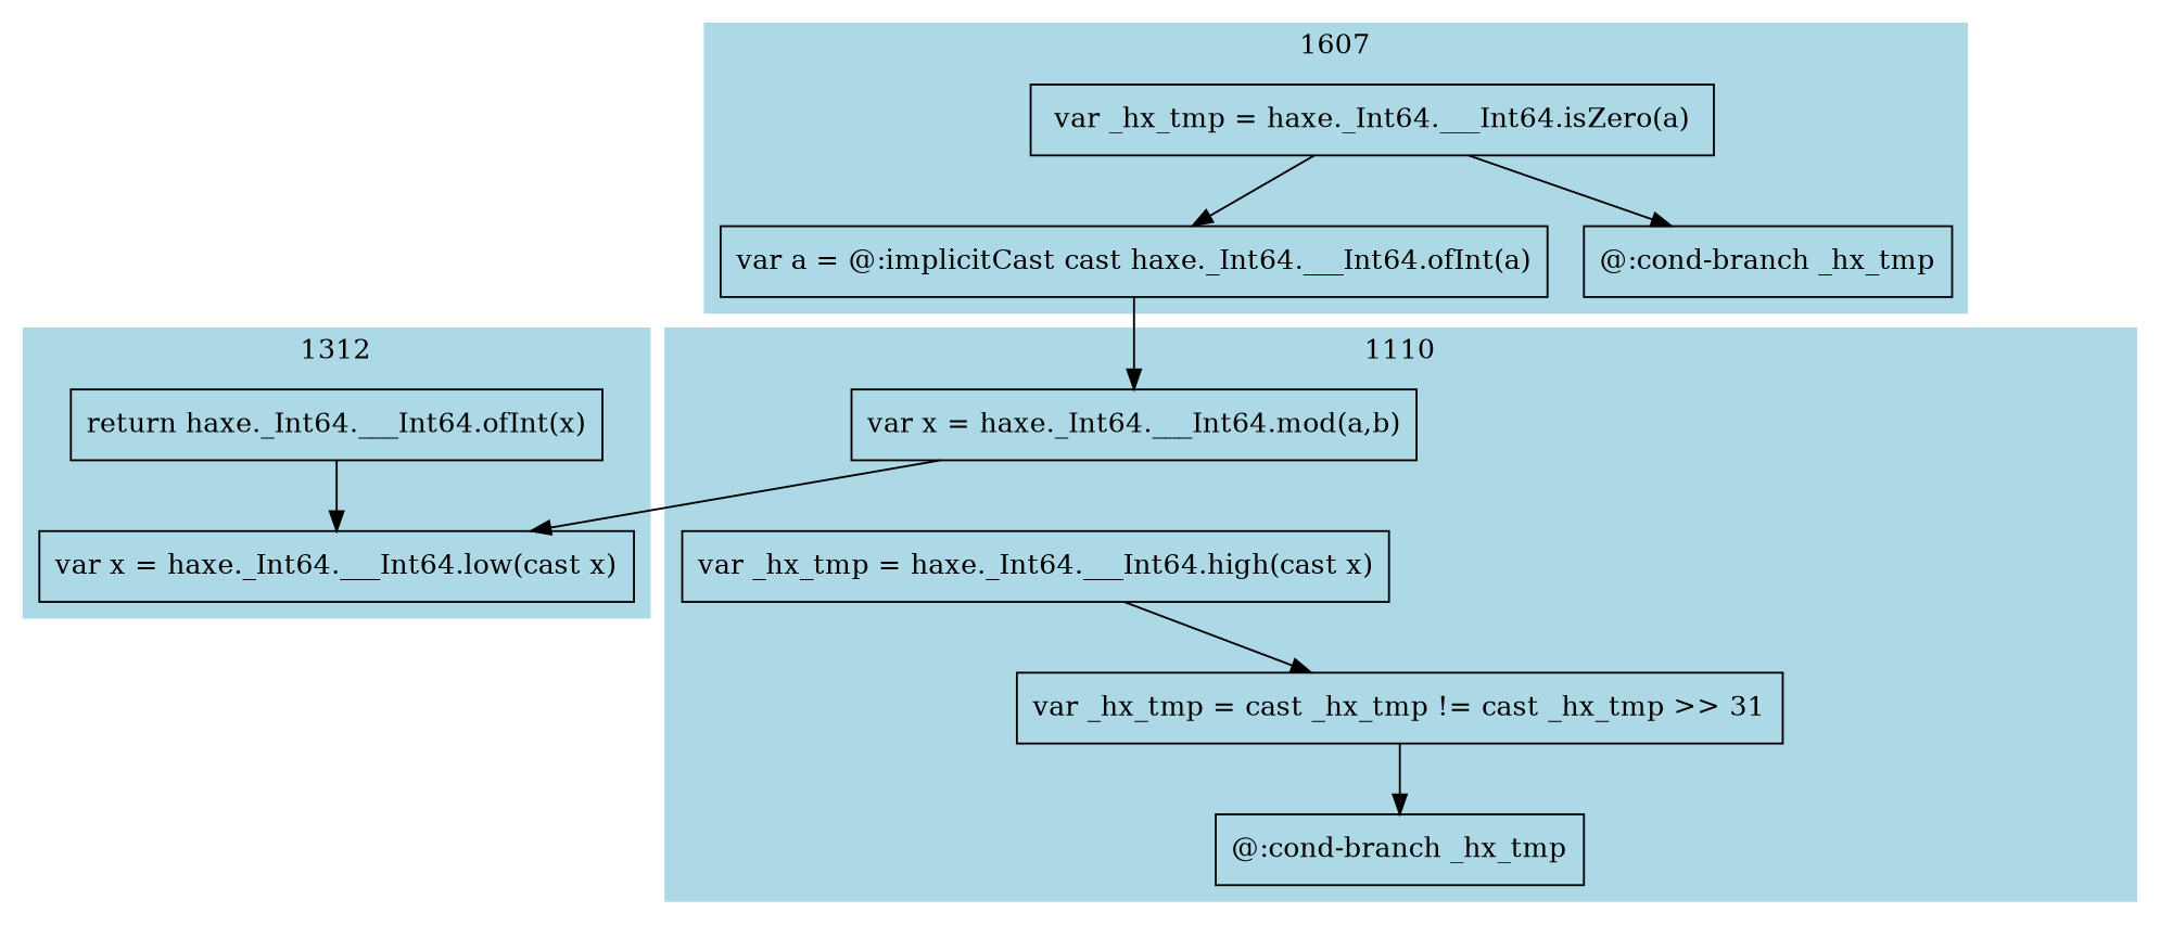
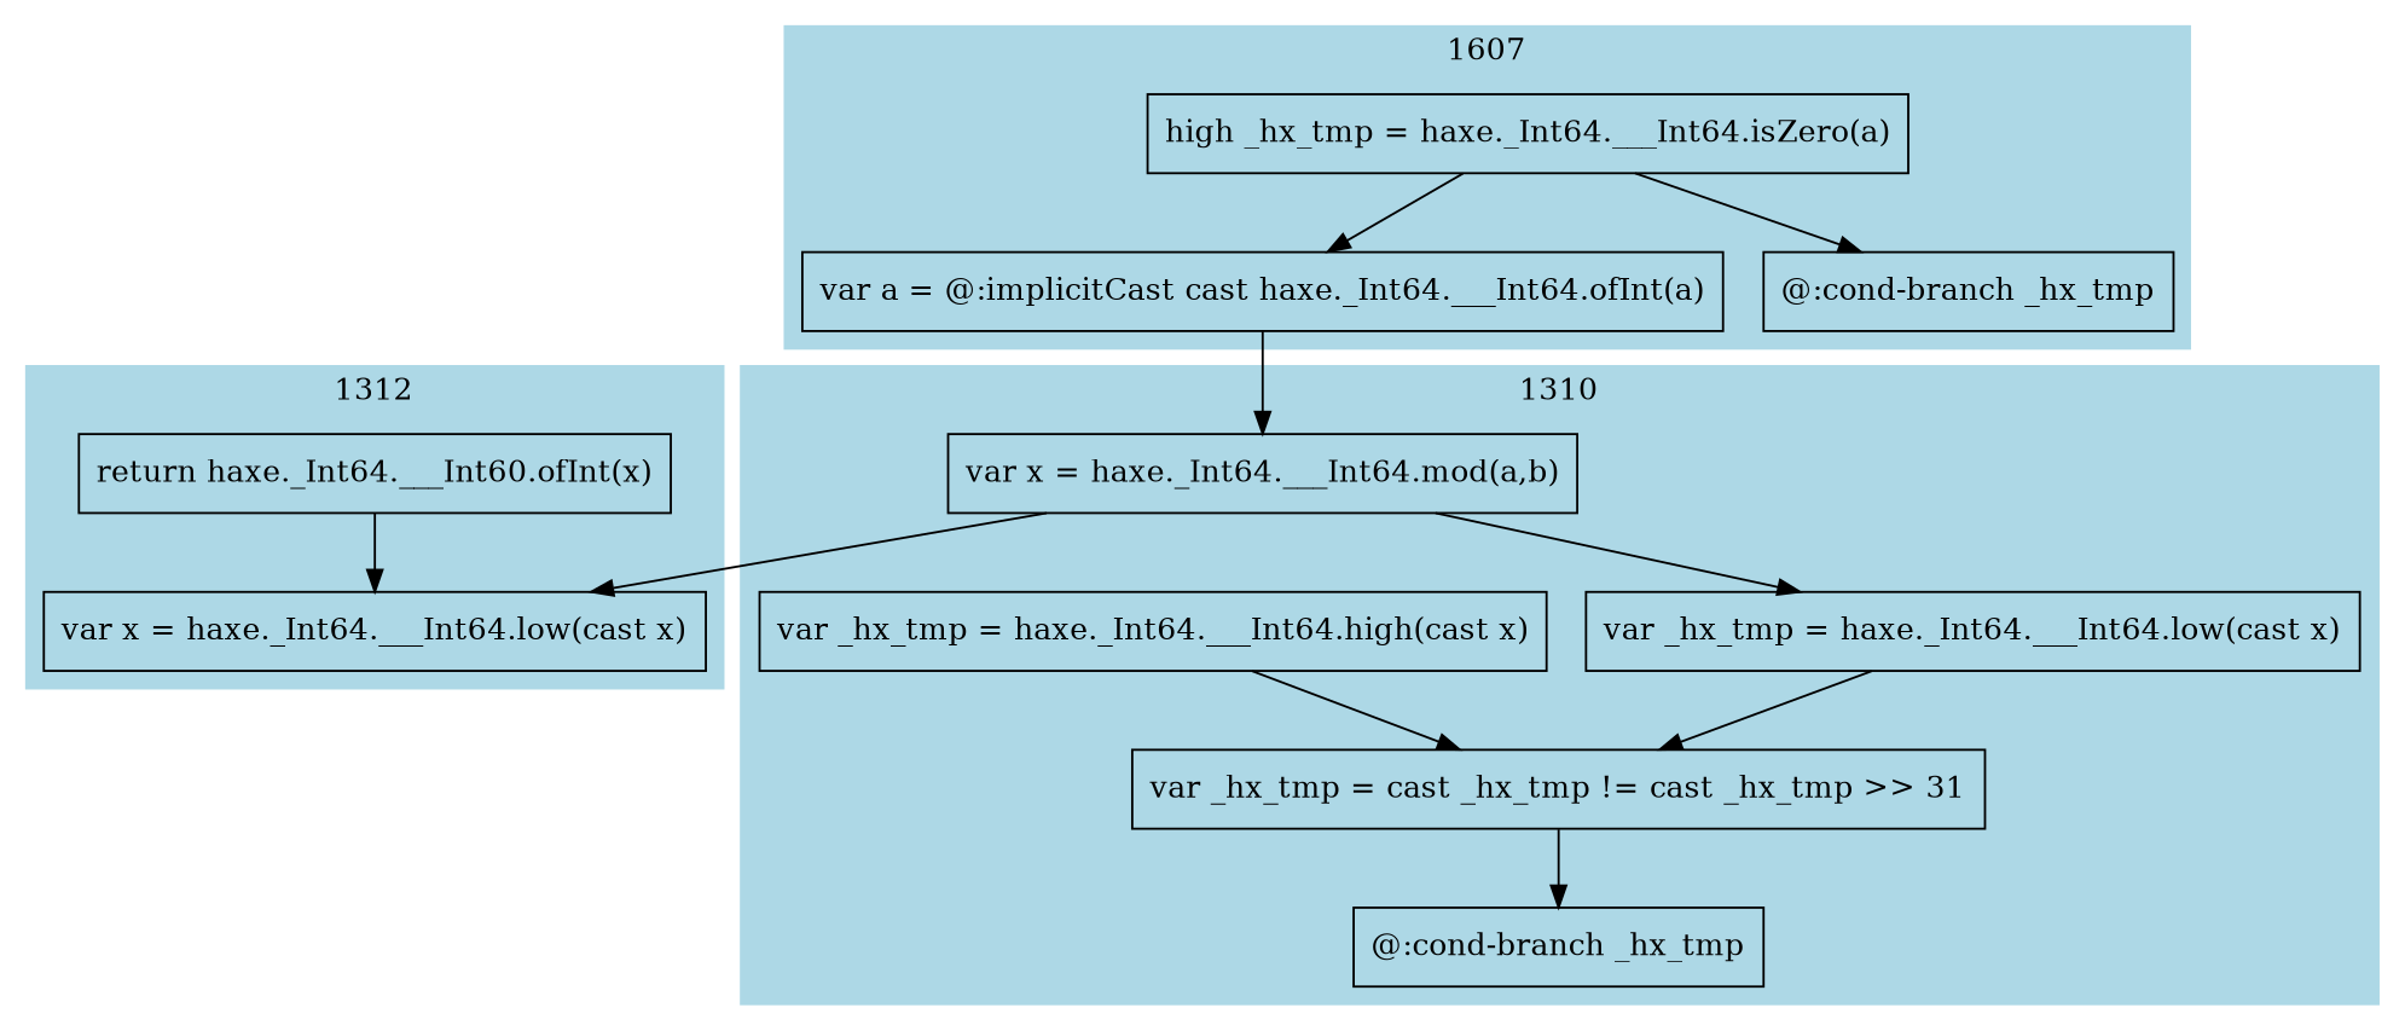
  digraph {
    node [shape=box]
    n1 [label="var x = haxe._Int64.___Int64.low(cast x)"]
-   n2 [label="return haxe._Int64.___Int64.ofInt(x)"]
+   n2 [label="return haxe._Int64.___Int60.ofInt(x)"]
    n3 [label="var x = haxe._Int64.___Int64.mod(a,b)"]
+   n4 [label="var _hx_tmp = haxe._Int64.___Int64.low(cast x)"]
    n5 [label="var _hx_tmp = haxe._Int64.___Int64.high(cast x)"]
    n6 [label="var _hx_tmp = cast _hx_tmp != cast _hx_tmp >> 31"]
    n7 [label="@:cond-branch _hx_tmp"]
    n8 [label="var a = @:implicitCast cast haxe._Int64.___Int64.ofInt(a)"]
-   n9 [label="var _hx_tmp = haxe._Int64.___Int64.isZero(a)"]
+   n9 [label="high _hx_tmp = haxe._Int64.___Int64.isZero(a)"]
    n10 [label="@:cond-branch _hx_tmp"]
    subgraph cluster_1 {
      color=lightblue
      label=1312
      style=filled
      n1
      n2
    }
    subgraph cluster_2 {
      color=lightblue
-     label=1110
+     label=1310
      style=filled
      n3
+     n4
      n5
      n6
      n7
    }
    subgraph cluster_3 {
      color=lightblue
      label=1607
      style=filled
      n8
      n9
      n10
    }
    n2 -> n1
    n3 -> n1
+   n3 -> n4
+   n4 -> n6
    n5 -> n6
    n6 -> n7
    n8 -> n3
    n9 -> n8
    n9 -> n10
  }
